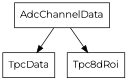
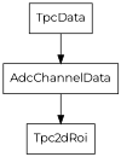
  digraph {
    fontname=Montserrat
    node [fontname=Montserrat shape=rect]
    edge [fontname=Montserrat]
    n1 [label=TpcData]
    n2 [label=AdcChannelData]
-   n3 [label=Tpc8dRoi]
-   n2 -> n1
+   n3 [label=Tpc2dRoi]
+   n1 -> n2
    n2 -> n3
  }
